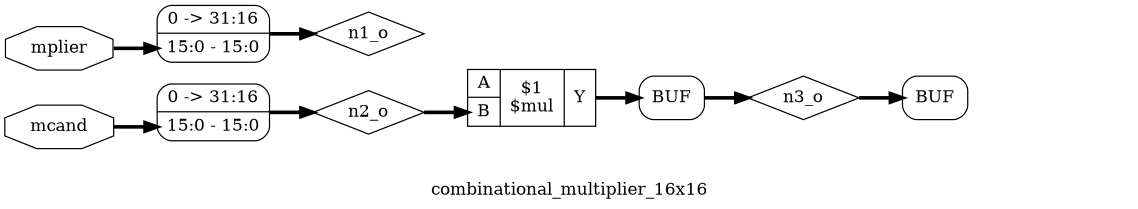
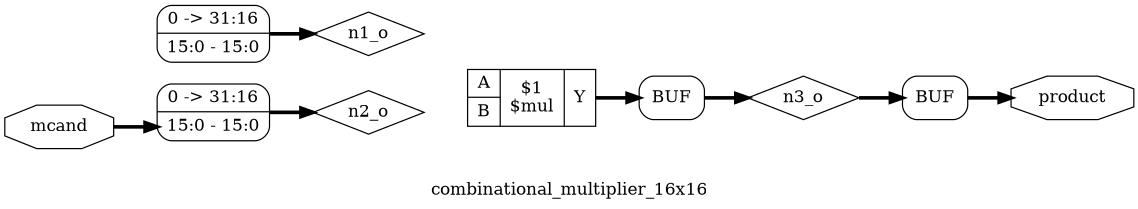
  digraph {
    label=combinational_multiplier_16x16
    rankdir=LR
    remincross=true
    node [color=black fontcolor=black shape=diamond]
    edge [color=black fontcolor=black headport=w style="setlinewidth(3)" tailport=e]
    n1 [label=n3_o]
    n2 [label=BUF shape=box style=rounded color="" fontcolor=""]
+   n3 [label=product shape=octagon]
    n4 [label=n2_o]
    n5 [label="{{<p8> A|<p9> B}|$1\n$mul|{<p10> Y}}" shape=record color="" fontcolor=""]
    n6 [label=BUF shape=box style=rounded color="" fontcolor=""]
    n7 [label=n1_o]
    n8 [label=mcand shape=octagon]
    n9 [label="0 -&gt; 31:16 |<s0> 15:0 - 15:0 " shape=record style=rounded]
-   n10 [label=mplier shape=octagon]
    n11 [label="0 -&gt; 31:16 |<s0> 15:0 - 15:0 " shape=record style=rounded]
    n1 -> n2
-   n4 -> n5 [headport="p9:w"]
+   n2 -> n3
    n5 -> n6 [tailport="p10:e"]
    n6 -> n1
    n8 -> n9 [headport="s0:w"]
    n9 -> n4
-   n10 -> n11 [headport="s0:w"]
    n11 -> n7
  }
